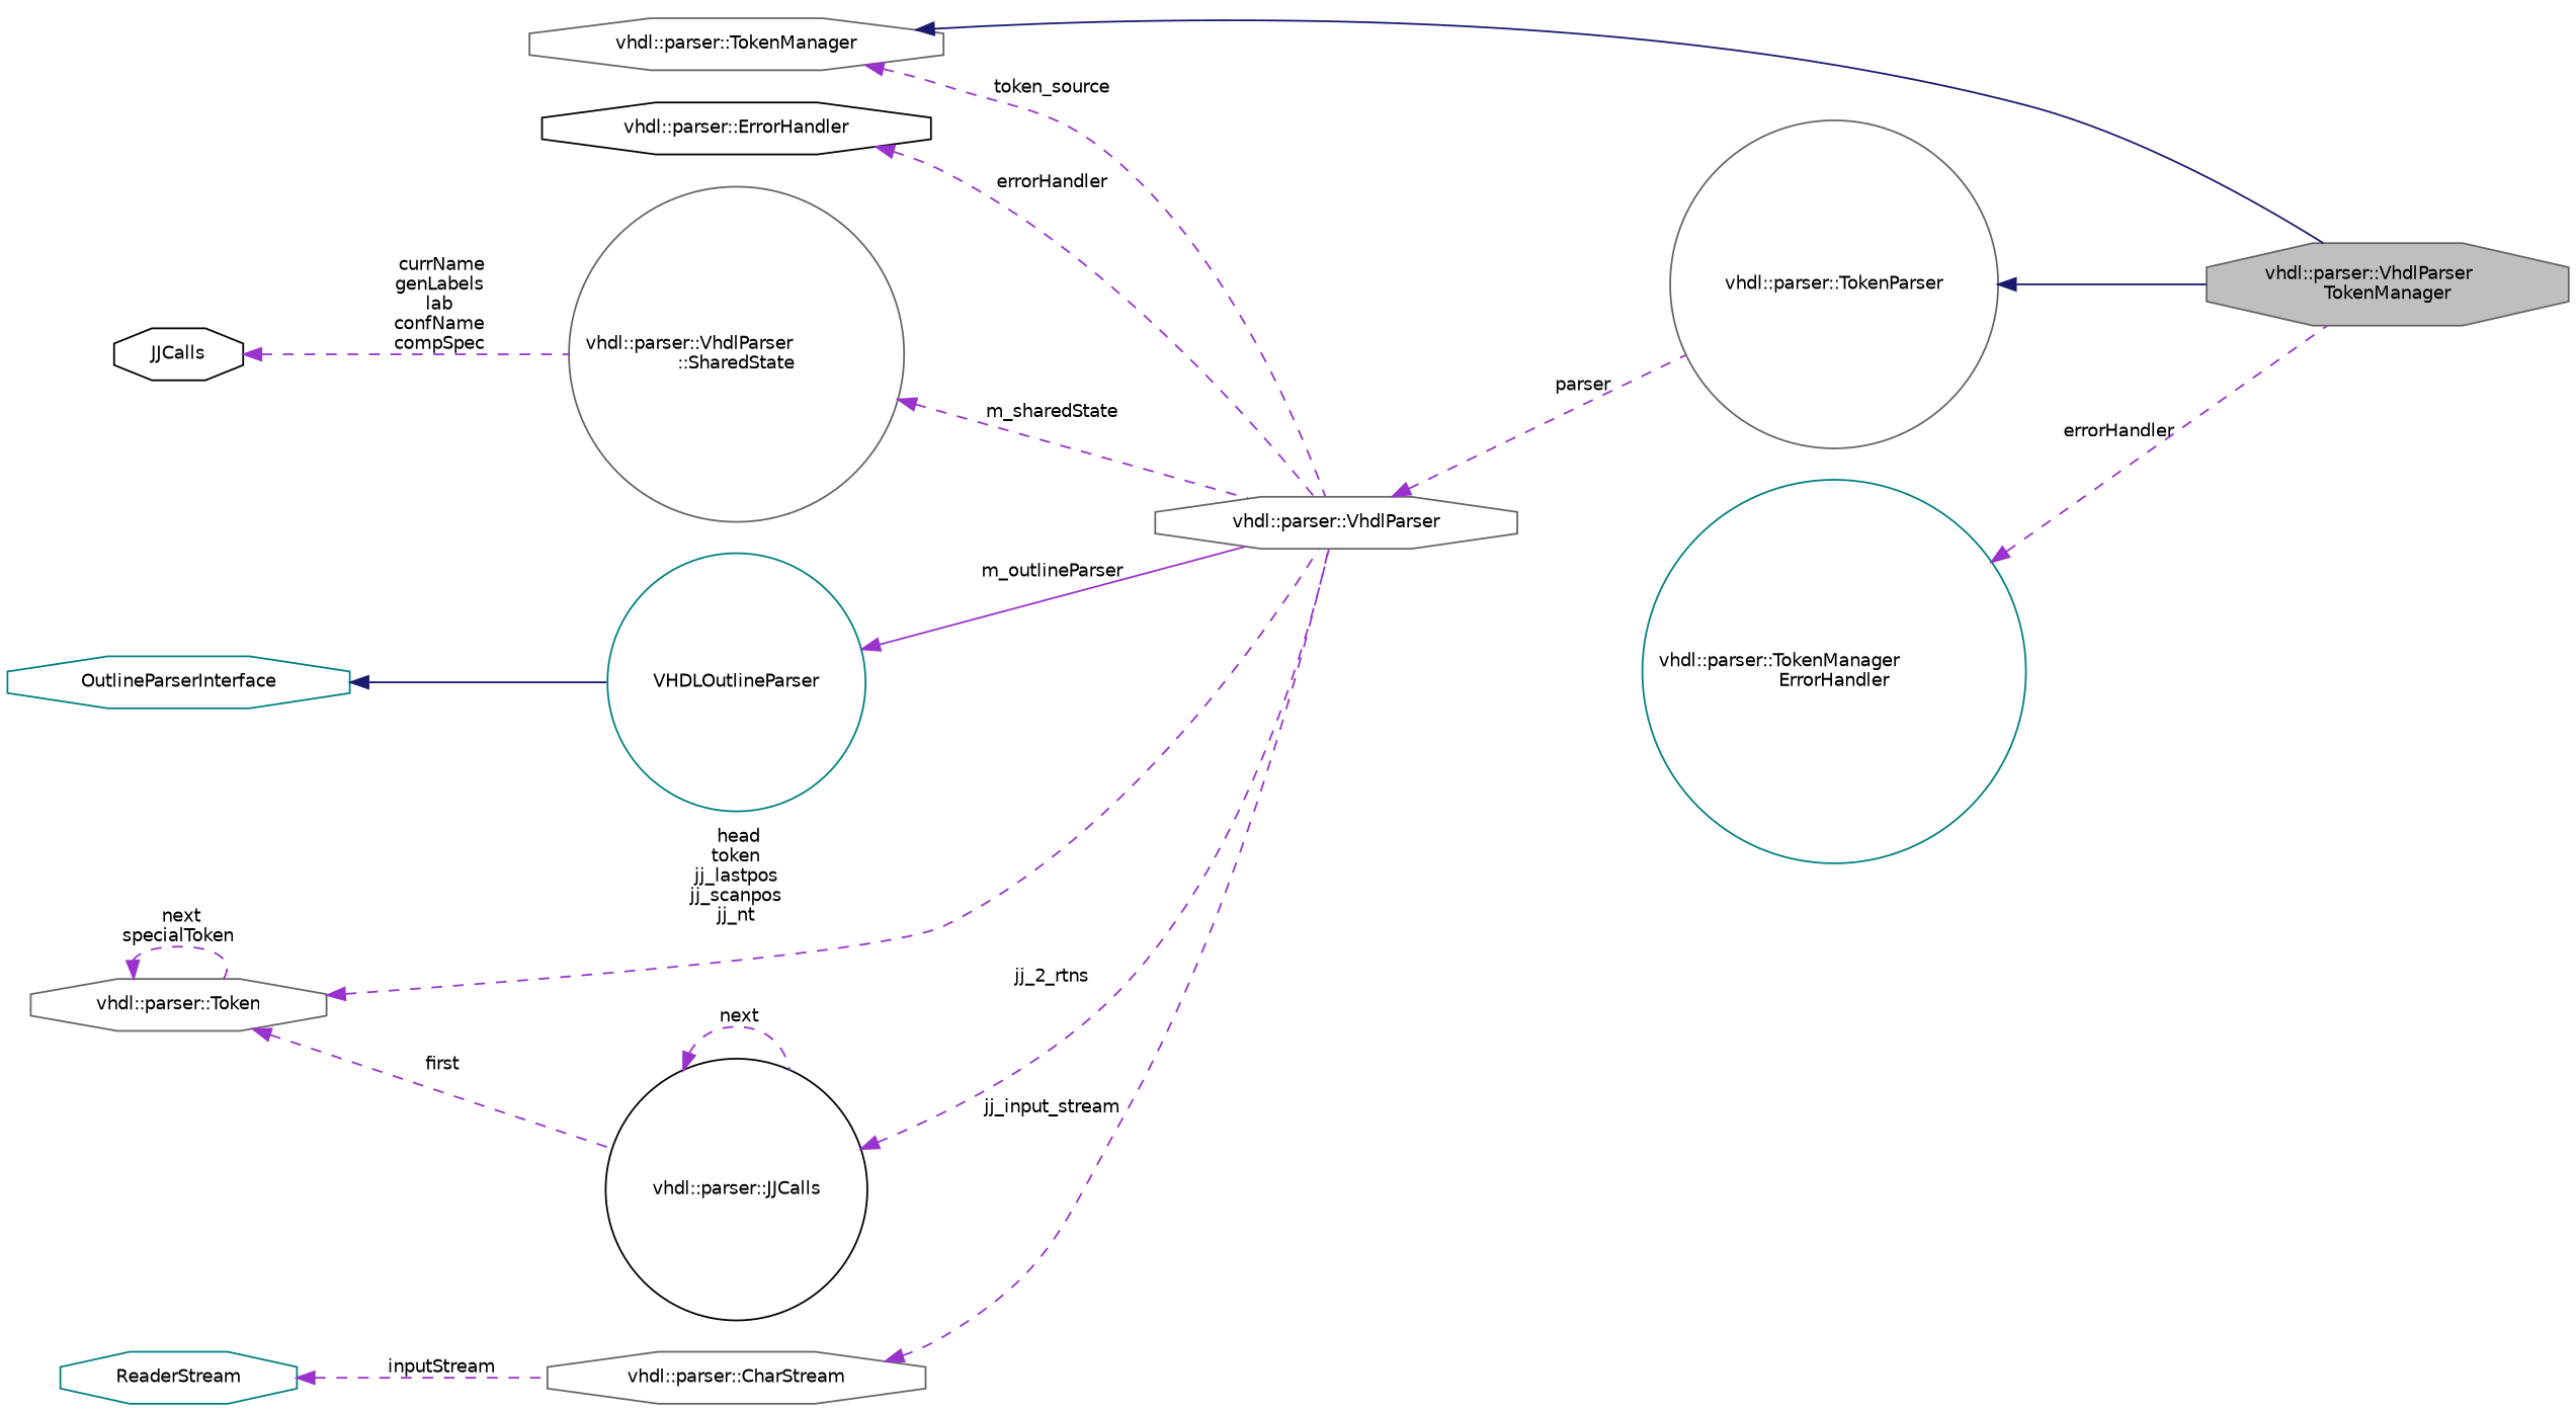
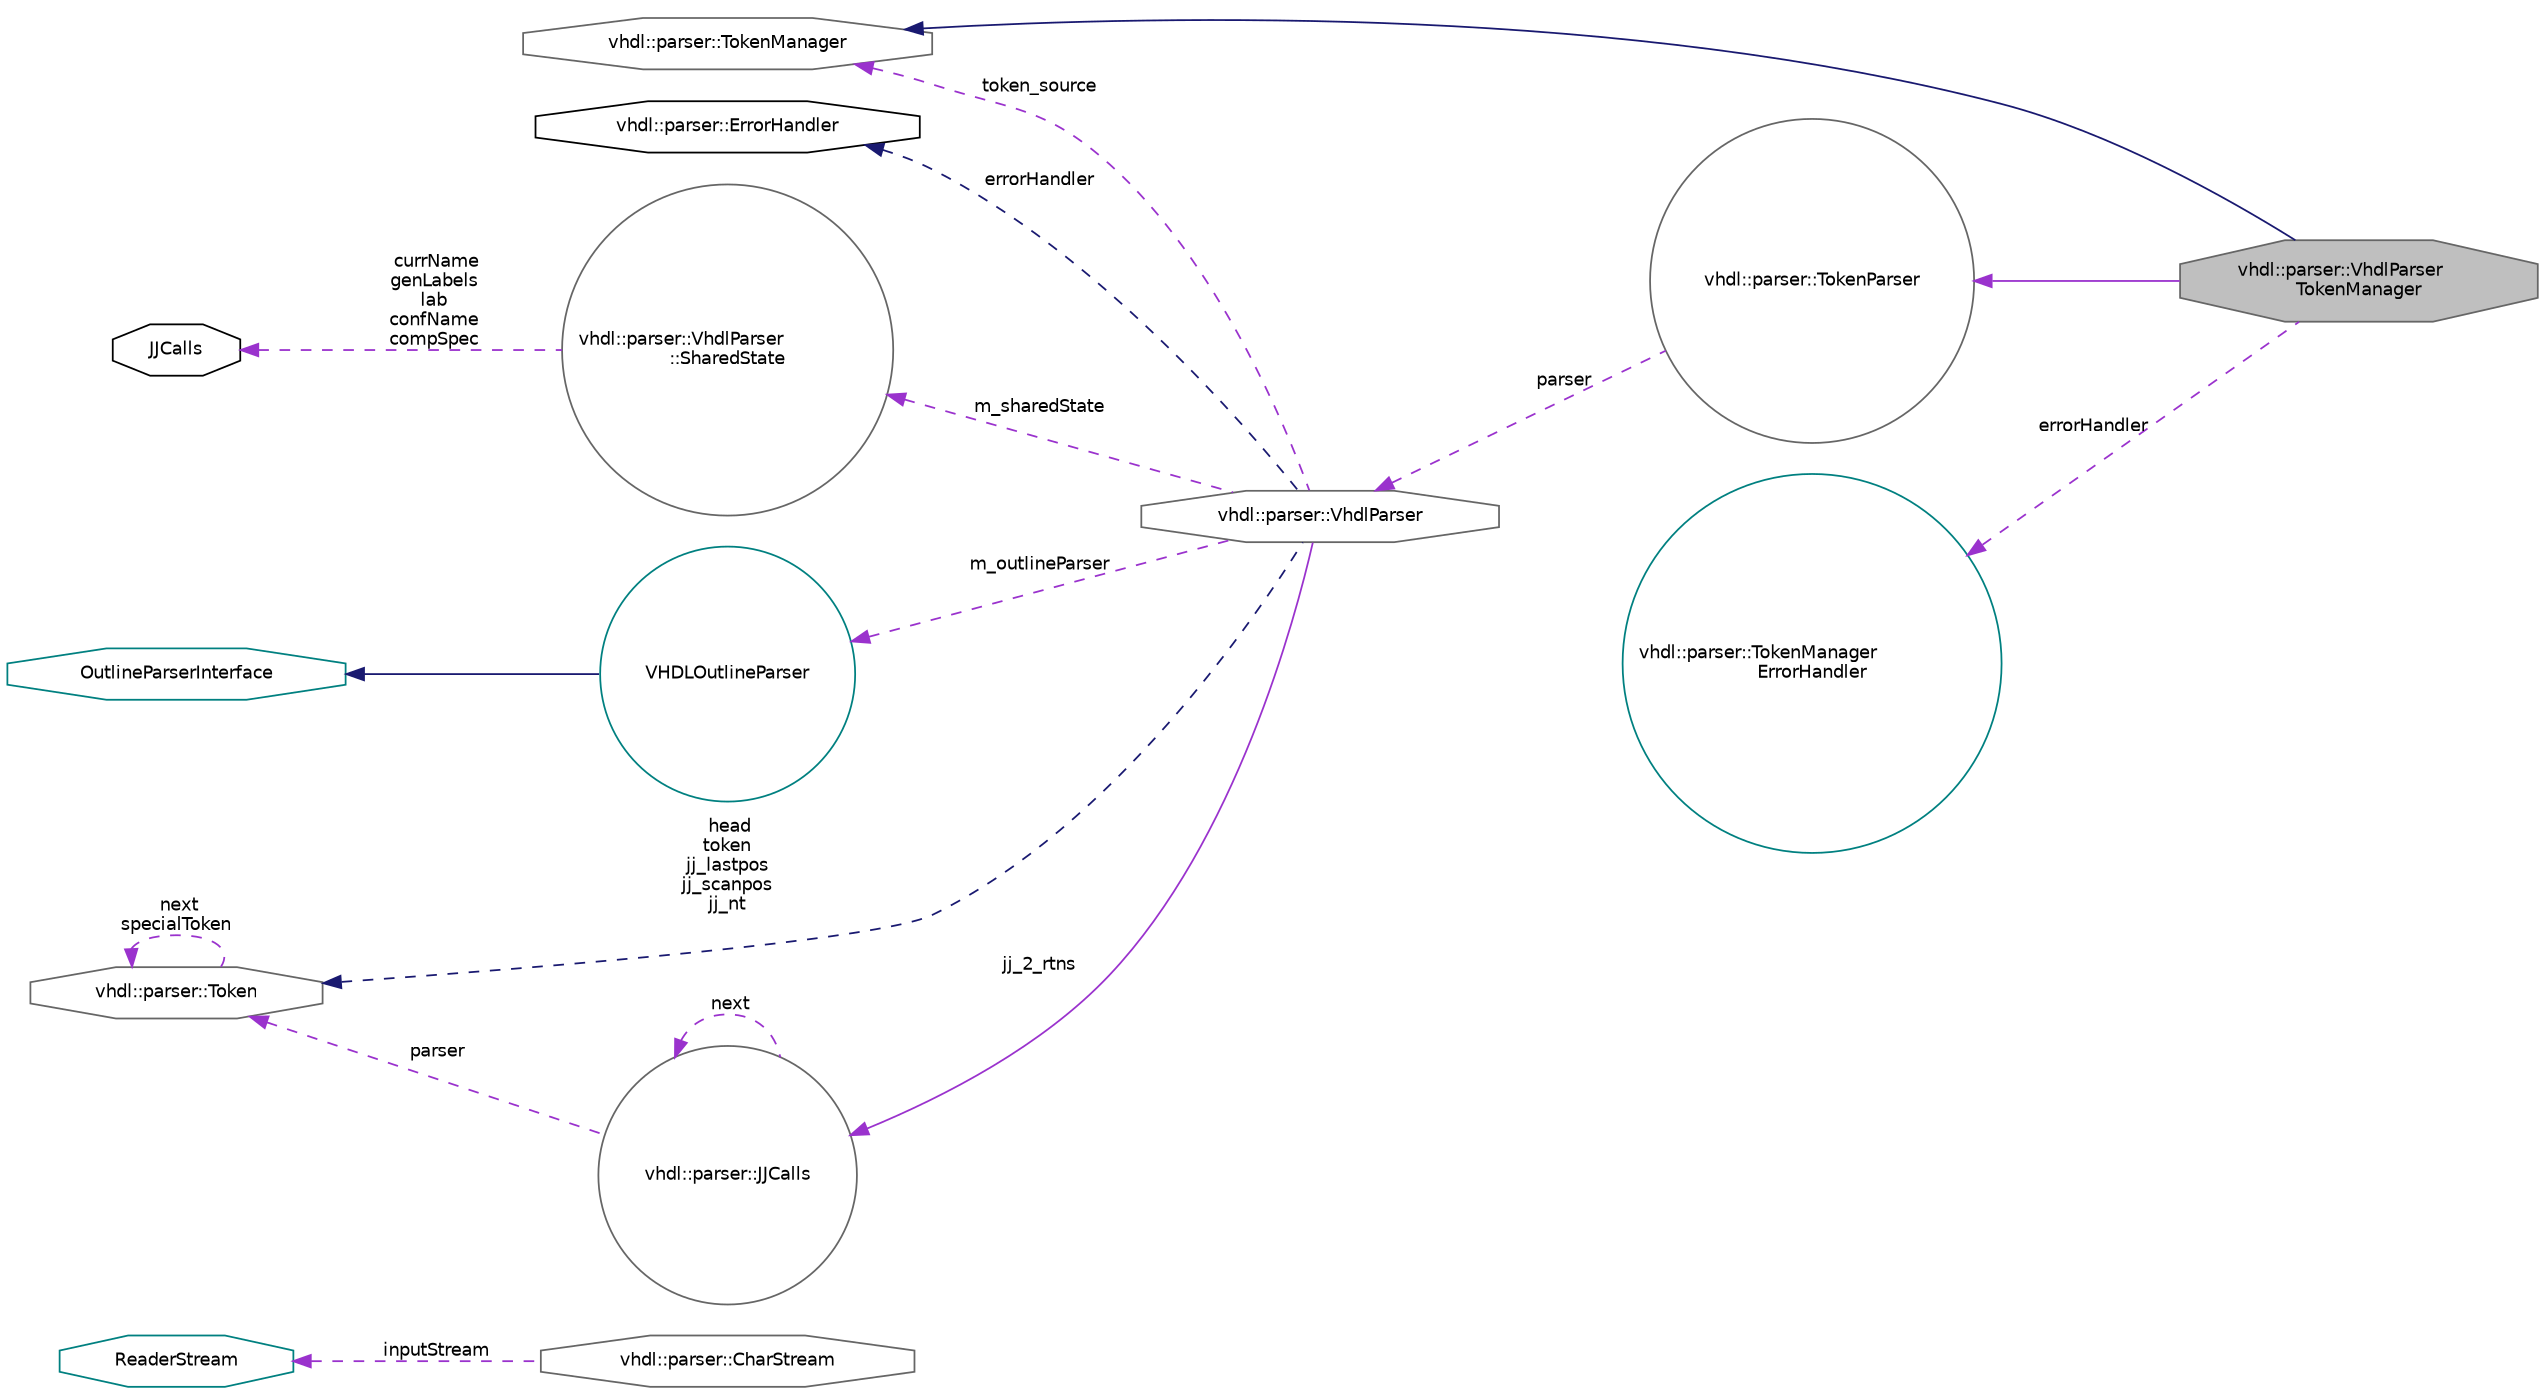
  digraph {
    rankdir=LR
    node [color=gray40 fillcolor=white fontname=Helvetica fontsize=10 shape=octagon style=filled]
    edge [color=darkorchid3 dir=back fontname=Helvetica fontsize=10 labelfontname=Helvetica labelfontsize=10 style=dashed]
    n1 [fillcolor=grey75 fontcolor=black height=0.2 label="vhdl::parser::VhdlParser\lTokenManager" width=0.4]
    n2 [height=0.2 label="vhdl::parser::TokenManager" width=0.4]
    n3 [height=0.2 label="vhdl::parser::VhdlParser" width=0.4]
    n4 [height=0.2 label="vhdl::parser::TokenParser" shape=circle width=0.4]
    n5 [color=black height=0.2 label="vhdl::parser::ErrorHandler" width=0.4]
    n6 [height=0.2 label="vhdl::parser::VhdlParser\l::SharedState" shape=circle width=0.4]
    n7 [color=black height=0.2 label=JJCalls width=0.4]
    n8 [color=teal height=0.2 label=VHDLOutlineParser shape=circle width=0.4]
    n9 [color=teal height=0.2 label=OutlineParserInterface width=0.4]
-   n10 [color=black height=0.2 label="vhdl::parser::JJCalls" shape=circle width=0.4]
+   n10 [height=0.2 label="vhdl::parser::JJCalls" shape=circle width=0.4]
    n11 [height=0.2 label="vhdl::parser::Token" width=0.4]
    n12 [height=0.2 label="vhdl::parser::CharStream" width=0.4]
    n13 [color=teal height=0.2 label=ReaderStream width=0.4]
    n14 [color=teal height=0.2 label="vhdl::parser::TokenManager\lErrorHandler" shape=circle width=0.4]
    n2 -> n1 [color=midnightblue style=solid]
    n2 -> n3 [label=" token_source"]
    n3 -> n4 [label=" parser"]
-   n4 -> n1 [color=midnightblue style=solid]
-   n5 -> n3 [label=" errorHandler"]
+   n4 -> n1 [style=solid]
+   n5 -> n3 [color=midnightblue label=" errorHandler"]
    n6 -> n3 [label=" m_sharedState"]
    n7 -> n6 [label=" currName\ngenLabels\nlab\nconfName\ncompSpec"]
-   n8 -> n3 [label=" m_outlineParser" style=solid]
+   n8 -> n3 [label=" m_outlineParser"]
    n9 -> n8 [color=midnightblue style=solid]
-   n10 -> n3 [label=" jj_2_rtns"]
+   n10 -> n3 [label=" jj_2_rtns" style=solid]
    n10 -> n10 [label=" next"]
-   n11 -> n3 [label=" head\ntoken\njj_lastpos\njj_scanpos\njj_nt"]
-   n11 -> n10 [label=" first"]
+   n11 -> n3 [color=midnightblue label=" head\ntoken\njj_lastpos\njj_scanpos\njj_nt"]
+   n11 -> n10 [label=" parser"]
    n11 -> n11 [label=" next\nspecialToken"]
-   n12 -> n3 [label=" jj_input_stream"]
    n13 -> n12 [label=" inputStream"]
    n14 -> n1 [label=" errorHandler"]
  }
